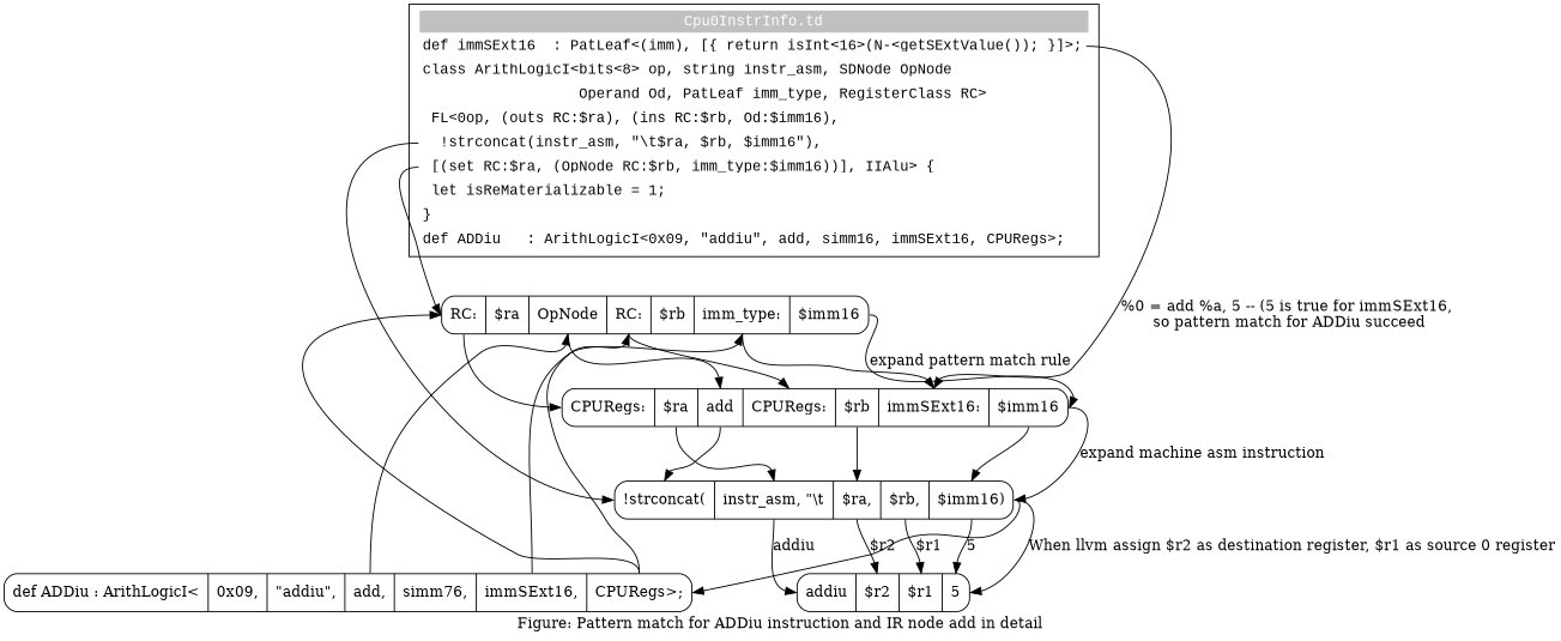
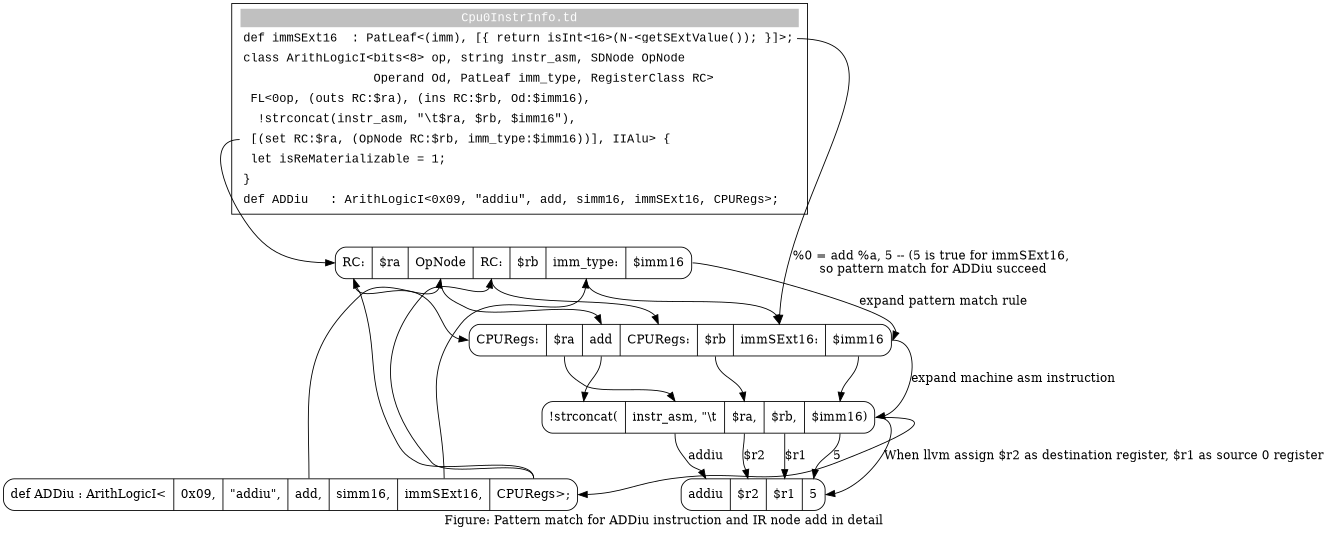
  digraph {
    label="Figure: Pattern match for ADDiu instruction and IR node add in detail"
    rankdir=TB
    node [shape=Mrecord]
    edge [headport=e tailport=e]
    n1 [fontname="Courier New" label=<<table border="0" cellborder="0" cellpadding="3" bgcolor="white">     <tr><td bgcolor="grey" align="center" colspan="2"><font color="white">Cpu0InstrInfo.td</font></td></tr>     <tr><td align="left" port="f0">def immSExt16  : PatLeaf&#60;(imm), [{ return isInt&#60;16&#62;(N-&#60;getSExtValue()); }]&#62;;</td></tr>     <tr><td align="left">class ArithLogicI&#60;bits&#60;8&#62; op, string instr_asm, SDNode OpNode</td></tr>     <tr><td align="left" port="f1">                  Operand Od, PatLeaf imm_type, RegisterClass RC&#62; </td></tr>     <tr><td align="left" port="f2"> FL&#60;0op, (outs RC:$ra), (ins RC:$rb, Od:$imm16),</td></tr>     <tr><td align="left" port="f3">  !strconcat(instr_asm, "\t$ra, $rb, $imm16"),</td></tr>     <tr><td align="left" port="f4"> [(set RC:$ra, (OpNode RC:$rb, imm_type:$imm16))], IIAlu&#62; {</td></tr>     <tr><td align="left" port="f5"> let isReMaterializable = 1;</td></tr>     <tr><td align="left">}</td></tr>     <tr><td align="left" port="f6">def ADDiu   : ArithLogicI&#60;0x09, "addiu", add, simm16, immSExt16, CPURegs&#62;; </td></tr>     </table>> penwidth=1 shape=rectangle]
    n2 [label="<p8>RC:|<p9>$ra|<p0>OpNode|<p1>RC:|<p2>$rb|<p3>imm_type:|<p4>$imm16"]
    n3 [label="<q8>CPURegs:|<q9>$ra|<q0>add|<q1>CPURegs:|<q2>$rb|<q3>immSExt16:|<q4>$imm16"]
    n4 [label="<asm0>\!strconcat\(|<asm1>instr_asm, \"\\t|<asm2>$ra, |<asm3>$rb, |<asm4>$imm16\)"]
-   n5 [label="<aa>def ADDiu   : ArithLogicI\<|<a0>0x09, |<a1>\"addiu\", |<a2>add, |<a3>simm76, |<a4>immSExt16, |<a5>CPURegs\>;"]
+   n5 [label="<aa>def ADDiu   : ArithLogicI\<|<a0>0x09, |<a1>\"addiu\", |<a2>add, |<a3>simm16, |<a4>immSExt16, |<a5>CPURegs\>;"]
    n6 [label="<mi0>addiu|<mi1>$r2|<mi2>$r1|<mi3>5"]
    n1 -> n2 [headport=w tailport="f4:w"]
    n1 -> n3 [headport=q3 label="%0 = add %a, 5 -- (5 is true for immSExt16, \nso pattern match for ADDiu succeed" tailport="f0:e"]
-   n1 -> n4 [headport=w tailport="f3:w"]
    n2 -> n3 [headport=q0 tailport=p0]
    n2 -> n3 [headport=q1 tailport=p1]
    n2 -> n3 [headport=q8 tailport=p8]
    n2 -> n3 [headport=q3 tailport=p3]
    n2 -> n3 [label="expand pattern match rule"]
    n3 -> n4 [headport=asm0 tailport=q0]
    n3 -> n4 [headport=asm1 tailport=q9]
    n3 -> n4 [headport=asm2 tailport=q2]
    n3 -> n4 [headport=asm4 tailport=q4]
    n3 -> n4 [label="expand machine asm instruction"]
    n4 -> n5
    n4 -> n6 [headport=mi0 label=addiu tailport=asm1]
    n4 -> n6 [headport=mi1 label="$r2" tailport=asm2]
    n4 -> n6 [headport=mi2 label="$r1" tailport=asm3]
    n4 -> n6 [headport=mi3 label=5 tailport=asm4]
    n4 -> n6 [label="When llvm assign $r2 as destination register, $r1 as source 0 register"]
    n5 -> n2 [headport=p0 tailport=a2]
    n5 -> n2 [headport=p1 tailport=a5]
    n5 -> n2 [headport=p8 tailport=a5]
    n5 -> n2 [headport=p3 tailport=a4]
  }
